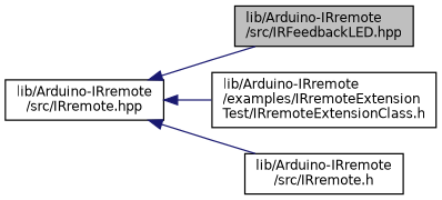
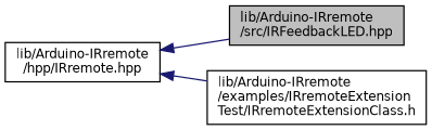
  digraph {
    rankdir=LR
    node [color=black fillcolor=white fontname=Helvetica fontsize=10 shape=record style=filled]
    edge [color=midnightblue dir=back fontname=Helvetica fontsize=10 labelfontname=Helvetica labelfontsize=10 style=solid]
    n1 [fillcolor=grey75 fontcolor=black height=0.2 label="lib/Arduino-IRremote\l/src/IRFeedbackLED.hpp" width=0.4]
-   n2 [height=0.2 label="lib/Arduino-IRremote\l/src/IRremote.hpp" width=0.4]
+   n2 [height=0.2 label="lib/Arduino-IRremote\l/hpp/IRremote.hpp" width=0.4]
    n3 [height=0.2 label="lib/Arduino-IRremote\l/examples/IRremoteExtension\lTest/IRremoteExtensionClass.h" width=0.4]
-   n4 [height=0.2 label="lib/Arduino-IRremote\l/src/IRremote.h" width=0.4]
    n2 -> n1
    n2 -> n3
-   n2 -> n4
  }
